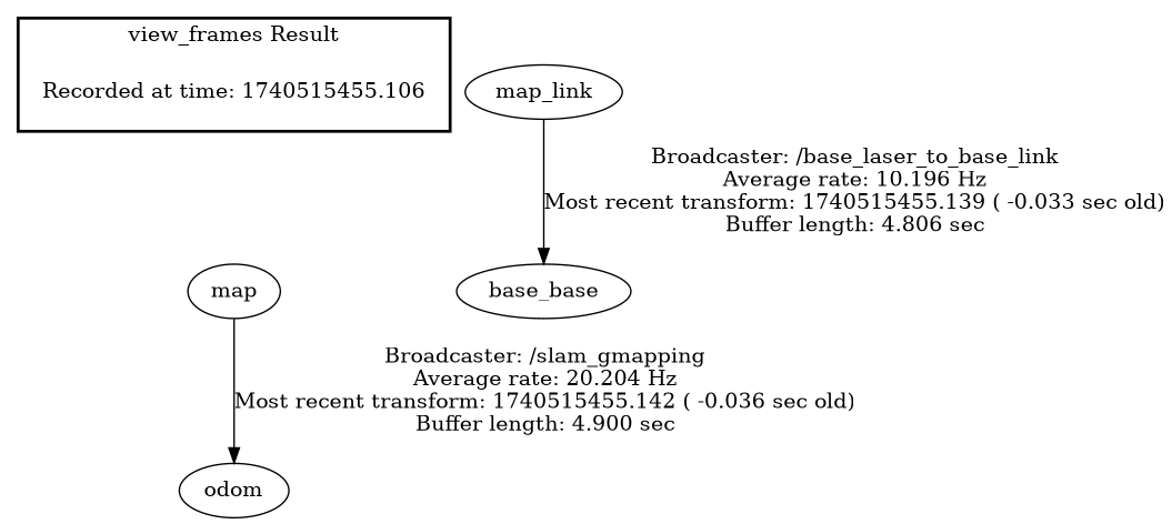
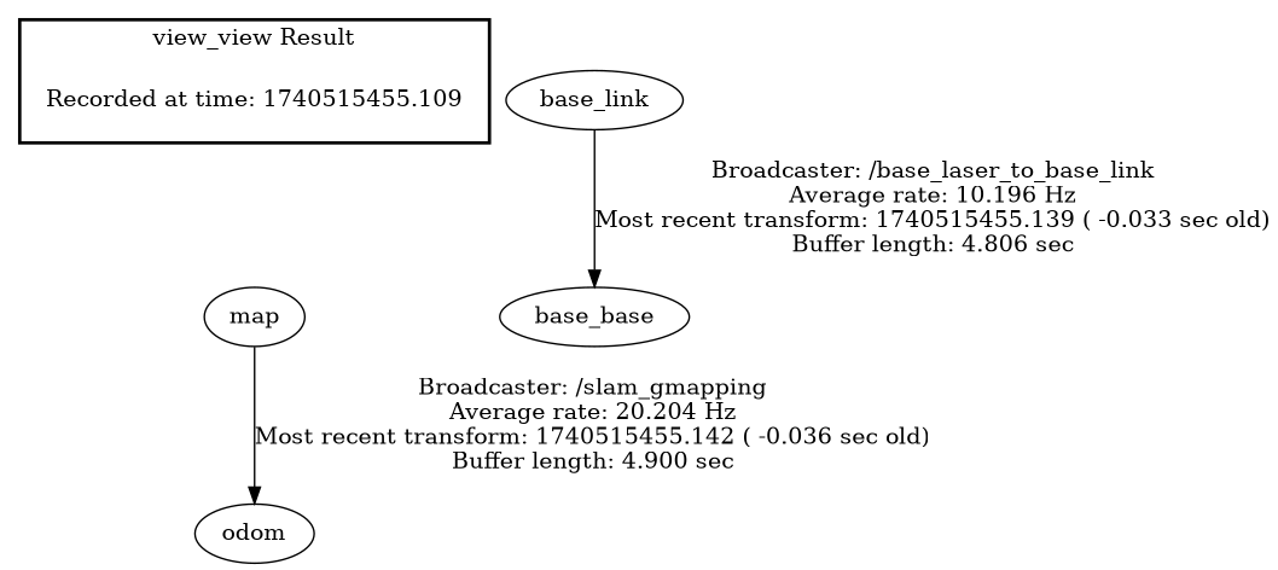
  digraph {
-   "Recorded at time: 1740515455.106" [shape=plaintext]
+   "Recorded at time: 1740515455.106" [shape=plaintext label="Recorded at time: 1740515455.109"]
    map
    n3 [label=base_base]
-   base_link [label=map_link]
+   base_link
    odom
    subgraph cluster_1 {
      color=black
-     label="view_frames Result"
+     label="view_view Result"
      style=bold
      "Recorded at time: 1740515455.106"
    }
    "Recorded at time: 1740515455.106" -> map [style=invis]
    map -> odom [label="Broadcaster: /slam_gmapping\nAverage rate: 20.204 Hz\nMost recent transform: 1740515455.142 ( -0.036 sec old)\nBuffer length: 4.900 sec\n"]
    base_link -> n3 [label="Broadcaster: /base_laser_to_base_link\nAverage rate: 10.196 Hz\nMost recent transform: 1740515455.139 ( -0.033 sec old)\nBuffer length: 4.806 sec\n"]
  }
